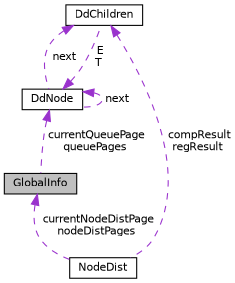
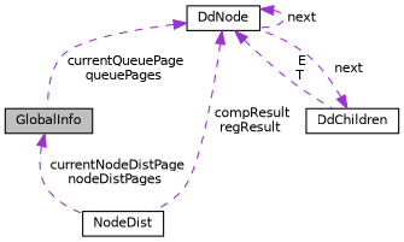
  digraph {
    fontname="DejaVu Sans"
    node [color=black fillcolor=white fontname="DejaVu Sans" fontsize=10 shape=record style=filled]
    edge [color=darkorchid3 dir=back fontname="DejaVu Sans" fontsize=10 labelfontname=Helvetica labelfontsize=10 style=dashed]
    n1 [fillcolor=grey75 fontcolor=black height=0.2 label=GlobalInfo width=0.4]
    n2 [height=0.2 label=NodeDist width=0.4]
    n3 [height=0.2 label=DdNode width=0.4]
    n4 [height=0.2 label=DdChildren width=0.4]
    n1 -> n2 [label=" currentNodeDistPage\nnodeDistPages"]
    n3 -> n1 [label=" currentQueuePage\nqueuePages"]
-   n4 -> n2 [label=" compResult\nregResult"]
+   n3 -> n2 [label=" compResult\nregResult"]
    n3 -> n3 [label=" next"]
    n3 -> n4 [label=" E\nT"]
    n4 -> n3 [label=" next"]
  }
